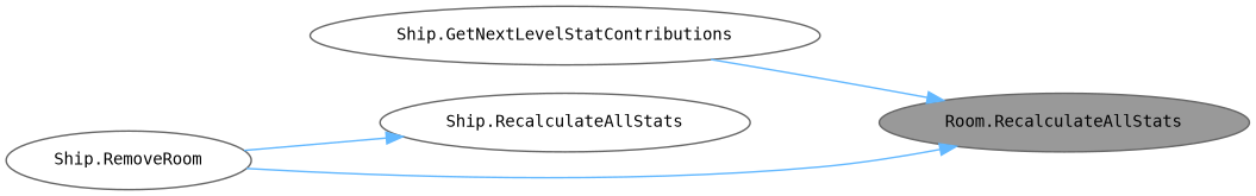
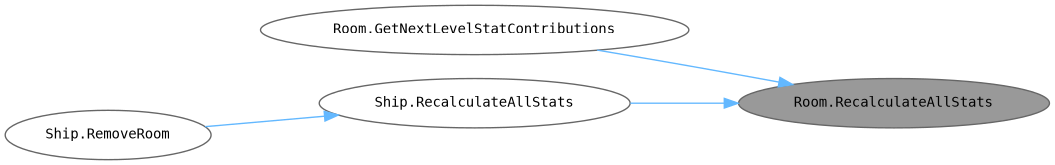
  digraph {
    rankdir=RL
    node [color=grey40 fillcolor=white fontname=Consolas fontsize=10 margin=0.1 style=filled]
    edge [color=steelblue1 dir=back fontname=Helvetica fontsize=10 labelfontname=Helvetica labelfontsize=10 style=solid]
    n1 [color=gray40 fillcolor=grey60 fontcolor=black height=0.2 label="Room.RecalculateAllStats" width=0.4]
-   n2 [height=0.2 label="Ship.GetNextLevelStatContributions" width=0.4]
+   n2 [height=0.2 label="Room.GetNextLevelStatContributions" width=0.4]
    n3 [height=0.2 label="Ship.RecalculateAllStats" width=0.4]
    n4 [height=0.2 label="Ship.RemoveRoom" width=0.4]
    n1 -> n2
-   n1 -> n4
+   n1 -> n3
    n3 -> n4
  }
